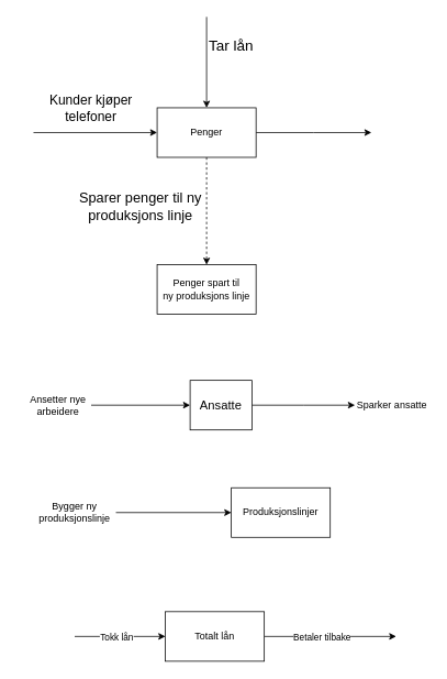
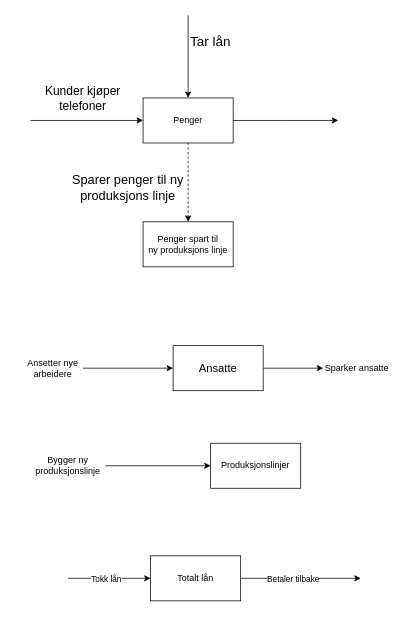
  <mxCell id="0" />
  <mxCell id="1" parent="0" />
  <mxCell id="2" style="edgeStyle=orthogonalEdgeStyle;rounded=0;orthogonalLoop=1;jettySize=auto;html=1;" edge="1" parent="1" source="4"><mxGeometry relative="1" as="geometry"><mxPoint x="450" y="160" as="targetPoint" /></mxGeometry></mxCell>
  <mxCell id="3" style="edgeStyle=orthogonalEdgeStyle;rounded=0;orthogonalLoop=1;jettySize=auto;html=1;dashed=1;" edge="1" parent="1" source="4" target="6"><mxGeometry relative="1" as="geometry" /></mxCell>
  <mxCell id="4" value="Penger" style="rounded=0;whiteSpace=wrap;html=1;" vertex="1" parent="1"><mxGeometry x="190" y="130" width="120" height="60" as="geometry" /></mxCell>
  <mxCell id="5" style="edgeStyle=orthogonalEdgeStyle;rounded=0;orthogonalLoop=1;jettySize=auto;html=1;exitX=0.5;exitY=1;exitDx=0;exitDy=0;" edge="1" parent="1" source="4" target="4"><mxGeometry relative="1" as="geometry" /></mxCell>
- <mxCell id="6" value="Penger spart til&lt;br&gt;ny produksjons linje" style="rounded=0;whiteSpace=wrap;html=1;" vertex="1" parent="1"><mxGeometry x="190" y="320" width="120" height="60" as="geometry" /></mxCell>
+ <mxCell id="6" value="Penger spart til&lt;br&gt;ny produksjons linje" style="rounded=0;whiteSpace=wrap;html=1;" vertex="1" parent="1"><mxGeometry x="190" y="295" width="120" height="60" as="geometry" /></mxCell>
  <mxCell id="7" value="&lt;font style=&quot;font-size: 17px&quot;&gt;Sparer penger til ny produksjons linje&lt;/font&gt;" style="text;html=1;strokeColor=none;fillColor=none;align=center;verticalAlign=middle;whiteSpace=wrap;rounded=0;" vertex="1" parent="1"><mxGeometry x="90" y="220" width="160" height="60" as="geometry" /></mxCell>
  <mxCell id="8" value="" style="endArrow=classic;html=1;" edge="1" parent="1"><mxGeometry width="50" height="50" relative="1" as="geometry"><mxPoint x="40" y="160" as="sourcePoint" /><mxPoint x="190" y="160" as="targetPoint" /></mxGeometry></mxCell>
  <mxCell id="9" value="&lt;font style=&quot;font-size: 16px&quot;&gt;Kunder kjøper telefoner&lt;/font&gt;" style="text;html=1;strokeColor=none;fillColor=none;align=center;verticalAlign=middle;whiteSpace=wrap;rounded=0;" vertex="1" parent="1"><mxGeometry x="50" y="110" width="120" height="40" as="geometry" /></mxCell>
  <mxCell id="10" value="" style="endArrow=classic;html=1;" edge="1" parent="1" target="4"><mxGeometry width="50" height="50" relative="1" as="geometry"><mxPoint x="250" y="20" as="sourcePoint" /><mxPoint x="360" y="260" as="targetPoint" /></mxGeometry></mxCell>
  <mxCell id="11" value="&lt;font style=&quot;font-size: 18px&quot;&gt;Tar lån&lt;/font&gt;" style="text;html=1;strokeColor=none;fillColor=none;align=center;verticalAlign=middle;whiteSpace=wrap;rounded=0;" vertex="1" parent="1"><mxGeometry x="240" y="40" width="80" height="30" as="geometry" /></mxCell>
  <mxCell id="12" style="edgeStyle=orthogonalEdgeStyle;rounded=0;orthogonalLoop=1;jettySize=auto;html=1;" edge="1" parent="1" source="13"><mxGeometry relative="1" as="geometry"><mxPoint x="430" y="490" as="targetPoint" /></mxGeometry></mxCell>
- <mxCell id="13" value="&lt;font style=&quot;font-size: 15px&quot;&gt;Ansatte&lt;/font&gt;" style="rounded=0;whiteSpace=wrap;html=1;" vertex="1" parent="1"><mxGeometry x="230" y="460" width="75" height="60" as="geometry" /></mxCell>
+ <mxCell id="13" value="&lt;font style=&quot;font-size: 15px&quot;&gt;Ansatte&lt;/font&gt;" style="rounded=0;whiteSpace=wrap;html=1;" vertex="1" parent="1"><mxGeometry x="230" y="460" width="120" height="60" as="geometry" /></mxCell>
  <mxCell id="14" value="" style="endArrow=classic;html=1;entryX=0;entryY=0.5;entryDx=0;entryDy=0;" edge="1" parent="1" target="13"><mxGeometry width="50" height="50" relative="1" as="geometry"><mxPoint x="110" y="490" as="sourcePoint" /><mxPoint x="370" y="490" as="targetPoint" /></mxGeometry></mxCell>
  <mxCell id="15" value="Sparker ansatte" style="text;html=1;strokeColor=none;fillColor=none;align=center;verticalAlign=middle;whiteSpace=wrap;rounded=0;" vertex="1" parent="1"><mxGeometry x="430" y="465" width="90" height="50" as="geometry" /></mxCell>
  <mxCell id="16" value="Ansetter nye&lt;br&gt;arbeidere" style="text;html=1;strokeColor=none;fillColor=none;align=center;verticalAlign=middle;whiteSpace=wrap;rounded=0;" vertex="1" parent="1"><mxGeometry x="20" y="465" width="100" height="50" as="geometry" /></mxCell>
  <mxCell id="17" value="Produksjonslinjer" style="rounded=0;whiteSpace=wrap;html=1;" vertex="1" parent="1"><mxGeometry x="280" y="590" width="120" height="60" as="geometry" /></mxCell>
  <mxCell id="18" value="" style="endArrow=classic;html=1;entryX=0;entryY=0.5;entryDx=0;entryDy=0;" edge="1" parent="1" target="17"><mxGeometry width="50" height="50" relative="1" as="geometry"><mxPoint x="140" y="620" as="sourcePoint" /><mxPoint x="360" y="600" as="targetPoint" /></mxGeometry></mxCell>
  <mxCell id="19" value="Bygger ny produksjonslinje" style="text;html=1;strokeColor=none;fillColor=none;align=center;verticalAlign=middle;whiteSpace=wrap;rounded=0;" vertex="1" parent="1"><mxGeometry x="40" y="600" width="100" height="40" as="geometry" /></mxCell>
  <mxCell id="20" style="edgeStyle=orthogonalEdgeStyle;rounded=0;orthogonalLoop=1;jettySize=auto;html=1;" edge="1" parent="1" source="22"><mxGeometry relative="1" as="geometry"><mxPoint x="480" y="770" as="targetPoint" /></mxGeometry></mxCell>
  <mxCell id="21" value="Betaler tilbake" style="edgeLabel;html=1;align=center;verticalAlign=middle;resizable=0;points=[];" vertex="1" connectable="0" parent="20"><mxGeometry x="-0.138" relative="1" as="geometry"><mxPoint as="offset" /></mxGeometry></mxCell>
  <mxCell id="22" value="Totalt lån" style="rounded=0;whiteSpace=wrap;html=1;" vertex="1" parent="1"><mxGeometry x="200" y="740" width="120" height="60" as="geometry" /></mxCell>
  <mxCell id="23" value="" style="endArrow=classic;html=1;entryX=0;entryY=0.5;entryDx=0;entryDy=0;" edge="1" parent="1" target="22"><mxGeometry width="50" height="50" relative="1" as="geometry"><mxPoint x="90" y="770" as="sourcePoint" /><mxPoint x="260" y="690" as="targetPoint" /><Array as="points" /></mxGeometry></mxCell>
  <mxCell id="24" value="Tokk lån" style="edgeLabel;html=1;align=center;verticalAlign=middle;resizable=0;points=[];" vertex="1" connectable="0" parent="23"><mxGeometry x="-0.458" relative="1" as="geometry"><mxPoint x="20" as="offset" /></mxGeometry></mxCell>
